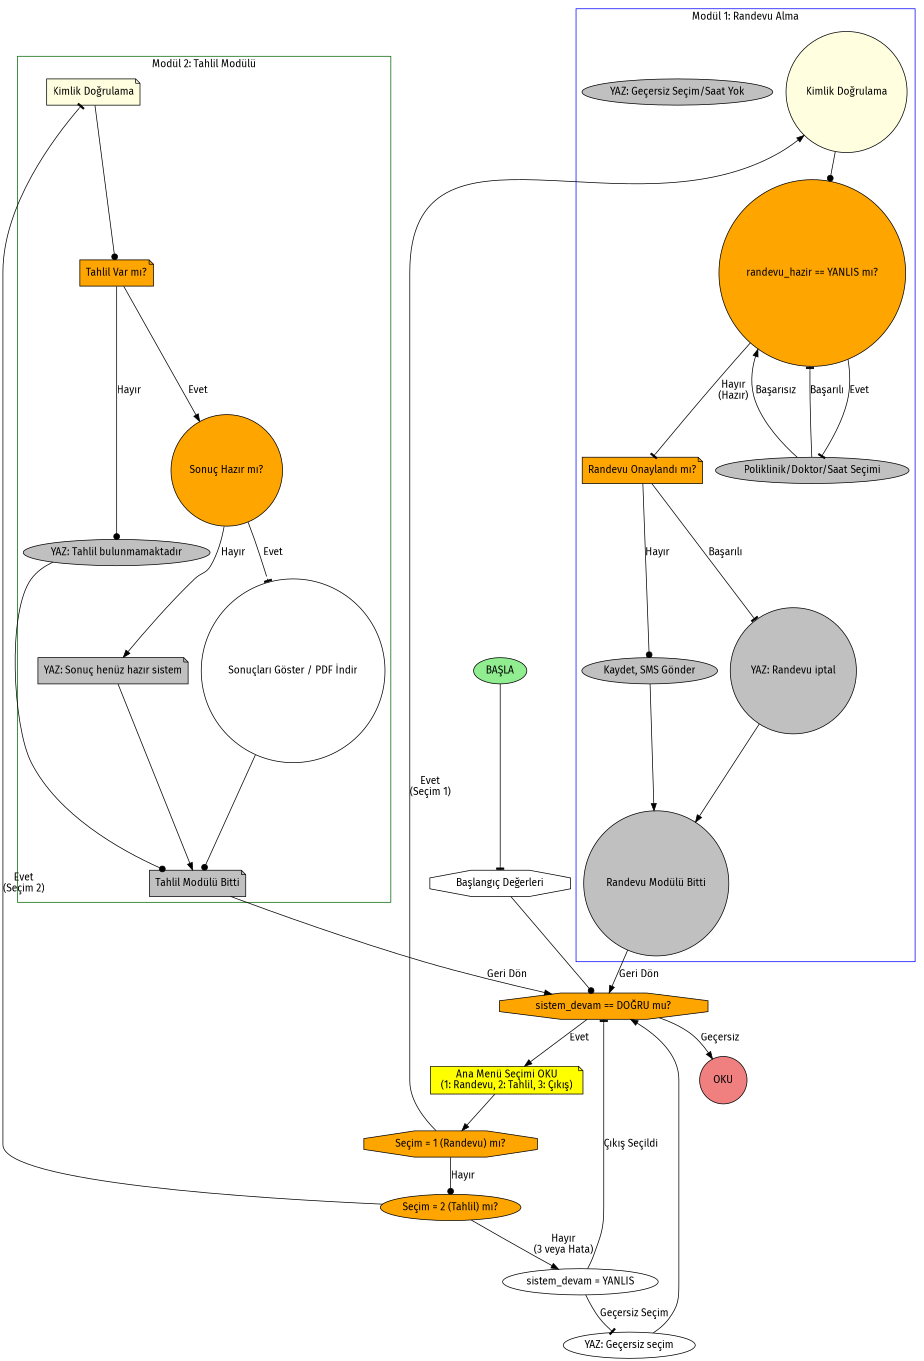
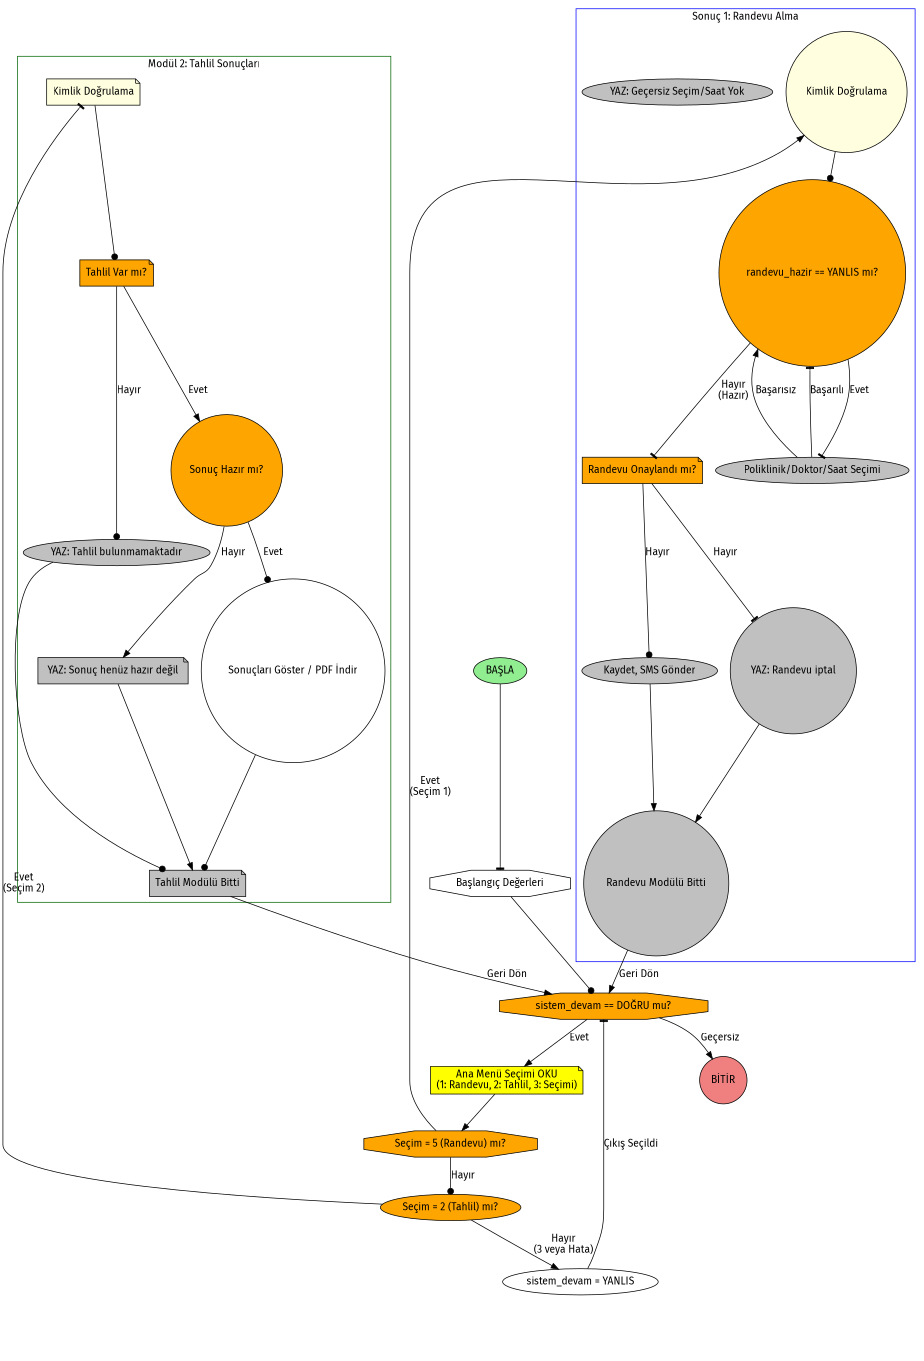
  digraph {
    fontname="Fira Sans"
    rankdir=TB
    node [fillcolor=grey fontname="Fira Sans" shape=ellipse style=filled]
    edge [arrowhead=normal fontname="Fira Sans"]
    n1 [fillcolor=lightyellow label="Kimlik Doğrulama" shape=circle]
    n2 [fillcolor=orange label="randevu_hazir == YANLIS mı?" shape=circle]
    n3 [label="Poliklinik/Doktor/Saat Seçimi"]
    n4 [fillcolor=orange label="Randevu Onaylandı mı?" shape=note]
    n5 [label="YAZ: Geçersiz Seçim/Saat Yok"]
    n6 [label="Kaydet, SMS Gönder"]
    n7 [label="YAZ: Randevu iptal" shape=circle]
    n8 [label="Randevu Modülü Bitti" shape=circle]
    n9 [fillcolor=lightyellow label="Kimlik Doğrulama" shape=note]
    n10 [fillcolor=orange label="Tahlil Var mı?" shape=note]
    n11 [fillcolor=orange label="Sonuç Hazır mı?" shape=circle]
    n12 [label="YAZ: Tahlil bulunmamaktadır"]
    n13 [fillcolor=white label="Sonuçları Göster / PDF İndir" shape=circle]
-   n14 [label="YAZ: Sonuç henüz hazır sistem" shape=note]
+   n14 [label="YAZ: Sonuç henüz hazır değil" shape=note]
    n15 [label="Tahlil Modülü Bitti" shape=note]
    n16 [fillcolor=orange label="sistem_devam == DOĞRU mu?" shape=octagon]
    n17 [fillcolor=lightgreen label="BAŞLA"]
    n18 [fillcolor=white label="Başlangıç Değerleri" shape=octagon]
-   n19 [fillcolor=lightcoral label=OKU shape=circle]
-   n20 [fillcolor=yellow label="Ana Menü Seçimi OKU\n(1: Randevu, 2: Tahlil, 3: Çıkış)" shape=note]
-   n21 [fillcolor=orange label="Seçim = 1 (Randevu) mı?" shape=octagon]
+   n19 [fillcolor=lightcoral label="BİTİR" shape=circle]
+   n20 [fillcolor=yellow label="Ana Menü Seçimi OKU\n(1: Randevu, 2: Tahlil, 3: Seçimi)" shape=note]
+   n21 [fillcolor=orange label="Seçim = 5 (Randevu) mı?" shape=octagon]
    n22 [fillcolor=orange label="Seçim = 2 (Tahlil) mı?"]
    n23 [fillcolor=white label="sistem_devam = YANLIS"]
-   n24 [fillcolor=white label="YAZ: Geçersiz seçim"]
    subgraph cluster_1 {
      color=blue
-     label="Modül 1: Randevu Alma"
+     label="Sonuç 1: Randevu Alma"
      n1
      n2
      n3
      n4
      n5
      n6
      n7
      n8
    }
    subgraph cluster_2 {
      color=darkgreen
-     label="Modül 2: Tahlil Modülü"
+     label="Modül 2: Tahlil Sonuçları"
      n9
      n10
      n11
      n12
      n13
      n14
      n15
    }
    n1 -> n2 [arrowhead=dot]
    n2 -> n3 [arrowhead=tee label=Evet]
    n2 -> n4 [arrowhead=tee label="Hayır\n(Hazır)"]
    n3 -> n2 [label="Başarısız"]
    n3 -> n2 [arrowhead=tee label="Başarılı"]
    n4 -> n6 [arrowhead=dot label="Hayır"]
-   n4 -> n7 [arrowhead=tee label="Başarılı"]
+   n4 -> n7 [arrowhead=tee label="Hayır"]
    n6 -> n8
    n7 -> n8
    n8 -> n16 [label="Geri Dön"]
    n9 -> n10 [arrowhead=dot]
    n10 -> n11 [label=Evet]
    n10 -> n12 [arrowhead=dot label="Hayır"]
-   n11 -> n13 [arrowhead=tee label=Evet]
+   n11 -> n13 [arrowhead=dot label=Evet]
    n11 -> n14 [label="Hayır"]
    n12 -> n15 [arrowhead=dot]
    n13 -> n15 [arrowhead=dot]
    n14 -> n15
    n15 -> n16 [label="Geri Dön"]
    n16 -> n19 [label="Geçersiz"]
    n16 -> n20 [label=Evet]
    n17 -> n18 [arrowhead=tee]
    n18 -> n16 [arrowhead=dot]
    n20 -> n21
    n21 -> n1 [label="Evet\n(Seçim 1)"]
    n21 -> n22 [arrowhead=dot label="Hayır"]
    n22 -> n9 [arrowhead=tee label="Evet\n(Seçim 2)"]
    n22 -> n23 [label="Hayır\n(3 veya Hata)"]
    n23 -> n16 [arrowhead=tee label="Çıkış Seçildi"]
-   n23 -> n24 [arrowhead=tee label="Geçersiz Seçim"]
-   n24 -> n16
  }
